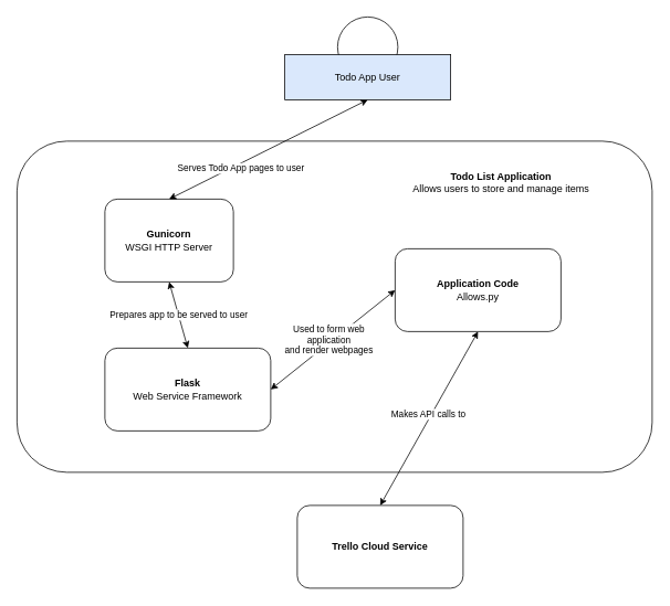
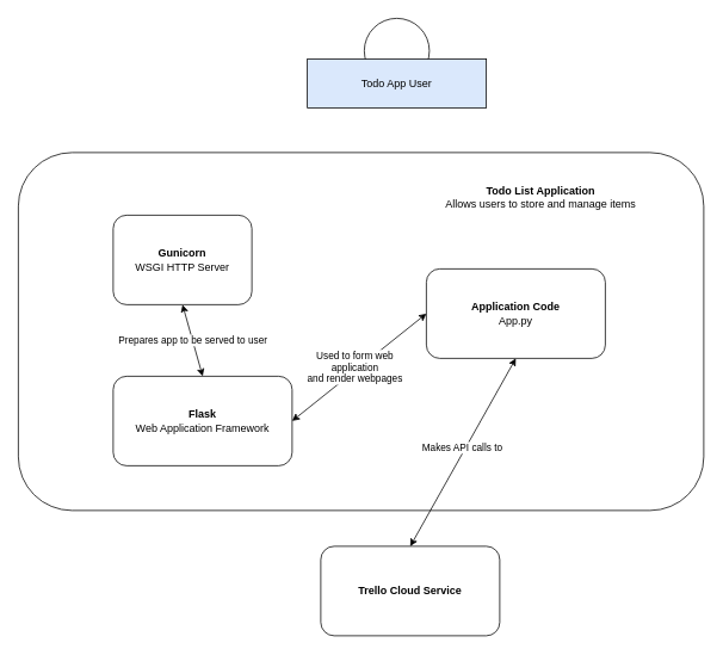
  <mxCell id="0" />
  <mxCell id="1" parent="0" />
  <mxCell id="2" value="&lt;b&gt;Trello Cloud Service&lt;/b&gt;" style="rounded=1;whiteSpace=wrap;html=1;" vertex="1" parent="1"><mxGeometry x="358" y="610" width="200" height="100" as="geometry" /></mxCell>
  <mxCell id="3" value="" style="rounded=1;whiteSpace=wrap;html=1;" vertex="1" parent="1"><mxGeometry x="20" y="170" width="766" height="400" as="geometry" /></mxCell>
- <mxCell id="4" value="&lt;b&gt;Flask&lt;br&gt;&lt;/b&gt;Web Service Framework" style="rounded=1;whiteSpace=wrap;html=1;" vertex="1" parent="1"><mxGeometry x="126" y="420" width="200" height="100" as="geometry" /></mxCell>
- <mxCell id="5" value="&lt;b&gt;Application Code&lt;/b&gt;&lt;br&gt;Allows.py" style="rounded=1;whiteSpace=wrap;html=1;" vertex="1" parent="1"><mxGeometry x="476" y="300" width="200" height="100" as="geometry" /></mxCell>
+ <mxCell id="4" value="&lt;b&gt;Flask&lt;br&gt;&lt;/b&gt;Web Application Framework" style="rounded=1;whiteSpace=wrap;html=1;" vertex="1" parent="1"><mxGeometry x="126" y="420" width="200" height="100" as="geometry" /></mxCell>
+ <mxCell id="5" value="&lt;b&gt;Application Code&lt;/b&gt;&lt;br&gt;App.py" style="rounded=1;whiteSpace=wrap;html=1;" vertex="1" parent="1"><mxGeometry x="476" y="300" width="200" height="100" as="geometry" /></mxCell>
  <mxCell id="6" value="&lt;b&gt;Gunicorn&lt;/b&gt;&lt;br&gt;WSGI HTTP Server" style="rounded=1;whiteSpace=wrap;html=1;" vertex="1" parent="1"><mxGeometry x="126" y="240" width="155" height="100" as="geometry" /></mxCell>
  <mxCell id="7" value="&lt;b&gt;Todo List Application&lt;/b&gt;&lt;br&gt;Allows users to store and manage items" style="text;html=1;strokeColor=none;fillColor=none;align=center;verticalAlign=middle;whiteSpace=wrap;rounded=0;" vertex="1" parent="1"><mxGeometry x="479.36" y="200" width="250" height="40" as="geometry" /></mxCell>
  <mxCell id="8" value="" style="endArrow=classic;startArrow=classic;html=1;exitX=0.5;exitY=0;exitDx=0;exitDy=0;entryX=0.5;entryY=1;entryDx=0;entryDy=0;" edge="1" parent="1" source="2" target="5"><mxGeometry width="50" height="50" relative="1" as="geometry"><mxPoint x="576" y="390" as="sourcePoint" /><mxPoint x="626" y="370" as="targetPoint" /></mxGeometry></mxCell>
  <mxCell id="9" value="Makes API calls to" style="edgeLabel;html=1;align=center;verticalAlign=middle;resizable=0;points=[];" vertex="1" connectable="0" parent="8"><mxGeometry x="-0.249" y="-1" relative="1" as="geometry"><mxPoint x="13.04" y="-32.03" as="offset" /></mxGeometry></mxCell>
  <mxCell id="10" value="" style="endArrow=classic;startArrow=classic;html=1;exitX=0;exitY=0.5;exitDx=0;exitDy=0;entryX=1;entryY=0.5;entryDx=0;entryDy=0;" edge="1" parent="1" source="5" target="4"><mxGeometry width="50" height="50" relative="1" as="geometry"><mxPoint x="376" y="460" as="sourcePoint" /><mxPoint x="426" y="410" as="targetPoint" /></mxGeometry></mxCell>
  <mxCell id="11" value="Used to form web&lt;br&gt;application &lt;br&gt;and render webpages" style="edgeLabel;html=1;align=center;verticalAlign=middle;resizable=0;points=[];" vertex="1" connectable="0" parent="10"><mxGeometry x="0.372" y="-2" relative="1" as="geometry"><mxPoint x="24.32" y="-20.9" as="offset" /></mxGeometry></mxCell>
- <mxCell id="12" value="" style="endArrow=classic;startArrow=classic;html=1;exitX=0.5;exitY=0;exitDx=0;exitDy=0;entryX=0.5;entryY=1;entryDx=0;entryDy=0;" edge="1" parent="1" source="6" target="15"><mxGeometry width="50" height="50" relative="1" as="geometry"><mxPoint x="293" y="150" as="sourcePoint" /><mxPoint x="343" y="100" as="targetPoint" /></mxGeometry></mxCell>
- <mxCell id="13" value="Serves Todo App pages to user" style="edgeLabel;html=1;align=center;verticalAlign=middle;resizable=0;points=[];" vertex="1" connectable="0" parent="12"><mxGeometry x="-0.297" y="-5" relative="1" as="geometry"><mxPoint as="offset" /></mxGeometry></mxCell>
  <mxCell id="14" value="" style="ellipse;whiteSpace=wrap;html=1;aspect=fixed;" vertex="1" parent="1"><mxGeometry x="406.633" y="20" width="72.727" height="72.727" as="geometry" /></mxCell>
  <mxCell id="15" value="Todo App User" style="rounded=0;whiteSpace=wrap;html=1;fillColor=#dae8fc;" vertex="1" parent="1"><mxGeometry x="343" y="65.455" width="200" height="54.545" as="geometry" /></mxCell>
  <mxCell id="16" value="Prepares app to be served to user" style="endArrow=classic;startArrow=classic;html=1;exitX=0.5;exitY=0;exitDx=0;exitDy=0;entryX=0.5;entryY=1;entryDx=0;entryDy=0;" edge="1" parent="1" source="4" target="6"><mxGeometry width="50" height="50" relative="1" as="geometry"><mxPoint x="376" y="340" as="sourcePoint" /><mxPoint x="426" y="290" as="targetPoint" /></mxGeometry></mxCell>
